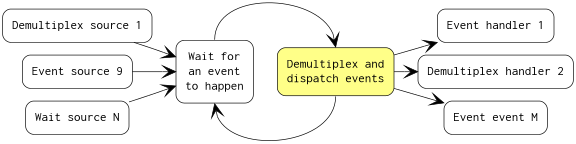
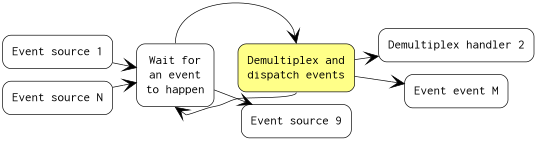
  digraph {
    rankdir=LR
    node [fontname=Inconsolata fontsize=20 margin="0.2,0.2" shape=record style=rounded]
    edge [arrowhead=vee arrowsize=2 arrowtail=vee fontname=Inconsolata fontsize=18]
-   "Event source 1" [label="Demultiplex source 1"]
+   "Event source 1"
    "Wait for\nan event\nto happen"
    "Demultiplex and\ndispatch events" [fillcolor="#FFFF88" style="rounded,filled"]
-   "Event handler 1"
    n5 [label="Demultiplex handler 2"]
    n6 [label="Event event M"]
    n7 [label="Event source 9"]
-   "Event source N" [label="Wait source N"]
+   "Event source N"
    "Event source 1" -> "Wait for\nan event\nto happen"
    "Wait for\nan event\nto happen" -> "Demultiplex and\ndispatch events" [headport=n tailport=n]
    "Demultiplex and\ndispatch events" -> "Wait for\nan event\nto happen" [headport=s tailport=s]
-   "Demultiplex and\ndispatch events" -> "Event handler 1"
    "Demultiplex and\ndispatch events" -> n5
    "Demultiplex and\ndispatch events" -> n6
-   n7 -> "Wait for\nan event\nto happen"
+   "Wait for\nan event\nto happen" -> n7
    "Event source N" -> "Wait for\nan event\nto happen"
  }
